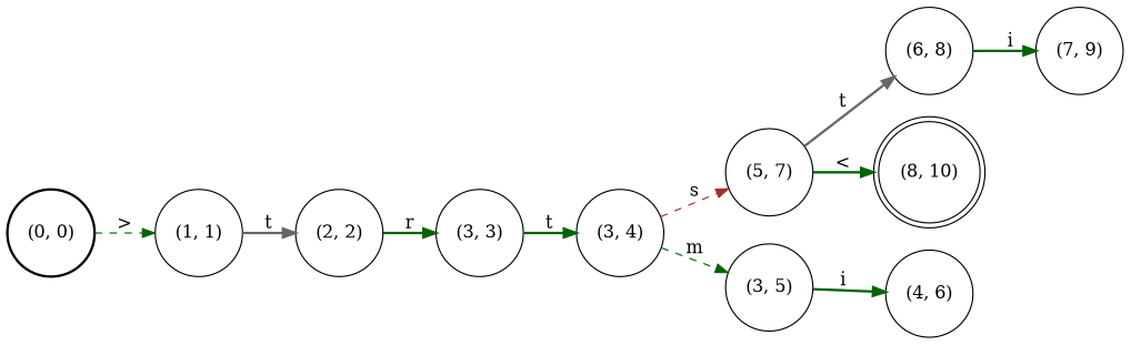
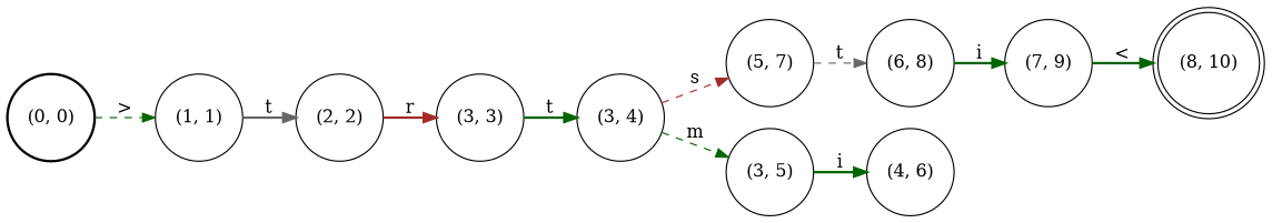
  digraph {
    rankdir=LR
    node [shape=circle]
    edge [color=darkgreen style=bold]
    n1 [label="(0, 0)" style=bold]
    n2 [label="(1, 1)"]
    n3 [label="(2, 2)"]
    n4 [label="(4, 6)"]
    n5 [label="(5, 7)"]
    n6 [label="(6, 8)"]
    n7 [label="(3, 3)"]
    n8 [label="(3, 4)"]
    n9 [label="(3, 5)"]
    n10 [label="(7, 9)"]
    n11 [label="(8, 10)" shape=doublecircle]
    n1 -> n2 [label=">" style=dashed]
    n2 -> n3 [color=gray40 label=t]
-   n3 -> n7 [label=r]
-   n5 -> n6 [color=gray40 label=t]
+   n3 -> n7 [color=brown label=r]
+   n5 -> n6 [color=gray40 label=t style=dashed]
    n6 -> n10 [label=i]
    n7 -> n8 [label=t]
    n8 -> n5 [color=brown label=s style=dashed]
    n8 -> n9 [label=m style=dashed]
    n9 -> n4 [label=i]
-   n5 -> n11 [label="<"]
+   n10 -> n11 [label="<"]
  }
